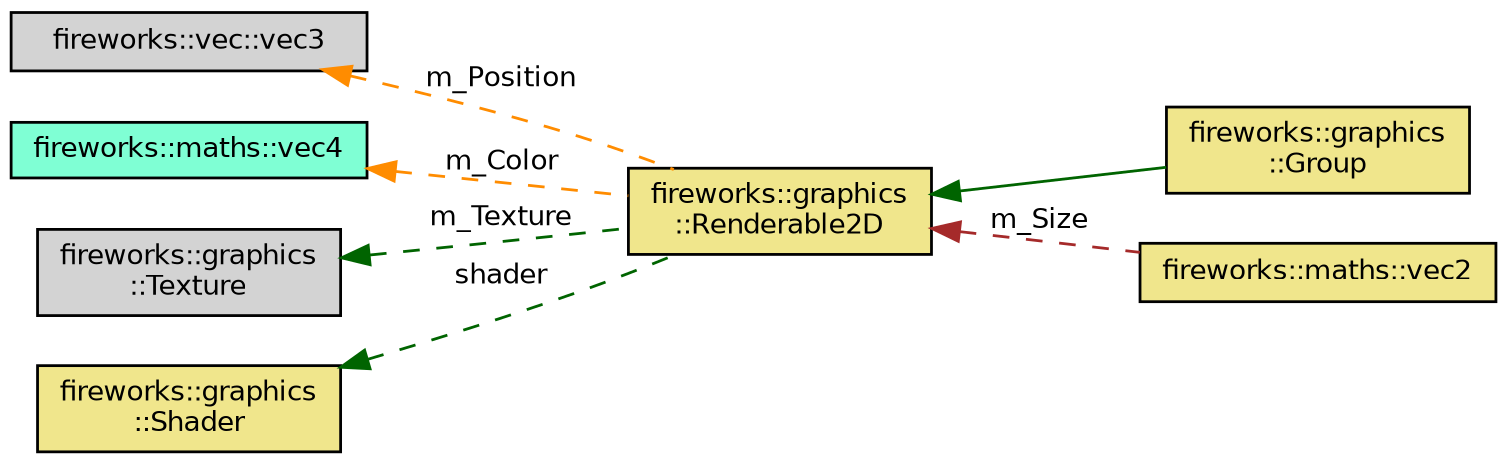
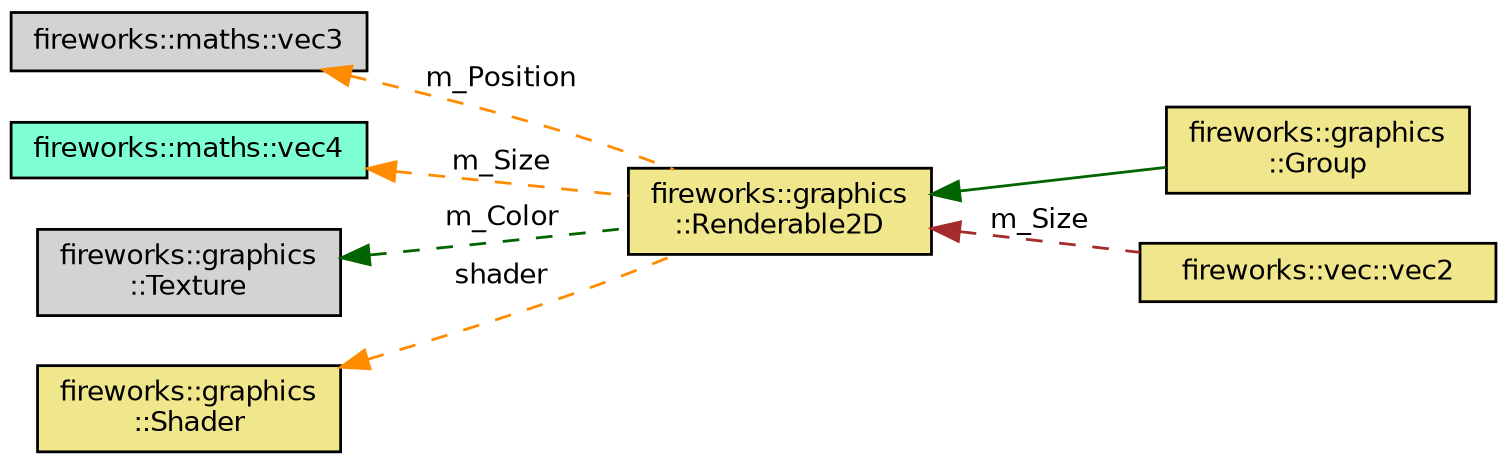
  digraph {
    rankdir=LR
    node [color=black fillcolor=khaki fontname=Helvetica fontsize=10 shape=record style=filled]
    edge [color=darkgreen dir=back fontname=Helvetica fontsize=10 labelfontname=Helvetica labelfontsize=10 style=dashed]
    n1 [fontcolor=black height=0.2 label="fireworks::graphics\l::Group" width=0.4]
    n2 [height=0.2 label="fireworks::graphics\l::Renderable2D" width=0.4]
-   n3 [height=0.2 label="fireworks::maths::vec2" width=0.4]
-   n4 [fillcolor=lightgrey height=0.2 label="fireworks::vec::vec3" width=0.4]
+   n3 [height=0.2 label="fireworks::vec::vec2" width=0.4]
+   n4 [fillcolor=lightgrey height=0.2 label="fireworks::maths::vec3" width=0.4]
    n5 [fillcolor=aquamarine height=0.2 label="fireworks::maths::vec4" width=0.4]
    n6 [fillcolor=lightgrey height=0.2 label="fireworks::graphics\l::Texture" width=0.4]
    n7 [height=0.2 label="fireworks::graphics\l::Shader" width=0.4]
    n2 -> n1 [style=solid]
    n2 -> n3 [color=brown label=" m_Size"]
    n4 -> n2 [color=darkorange label=" m_Position"]
-   n5 -> n2 [color=darkorange label=" m_Color"]
-   n6 -> n2 [label=" m_Texture"]
-   n7 -> n2 [label=" shader"]
+   n5 -> n2 [color=darkorange label=" m_Size"]
+   n6 -> n2 [label=" m_Color"]
+   n7 -> n2 [color=darkorange label=" shader"]
  }
